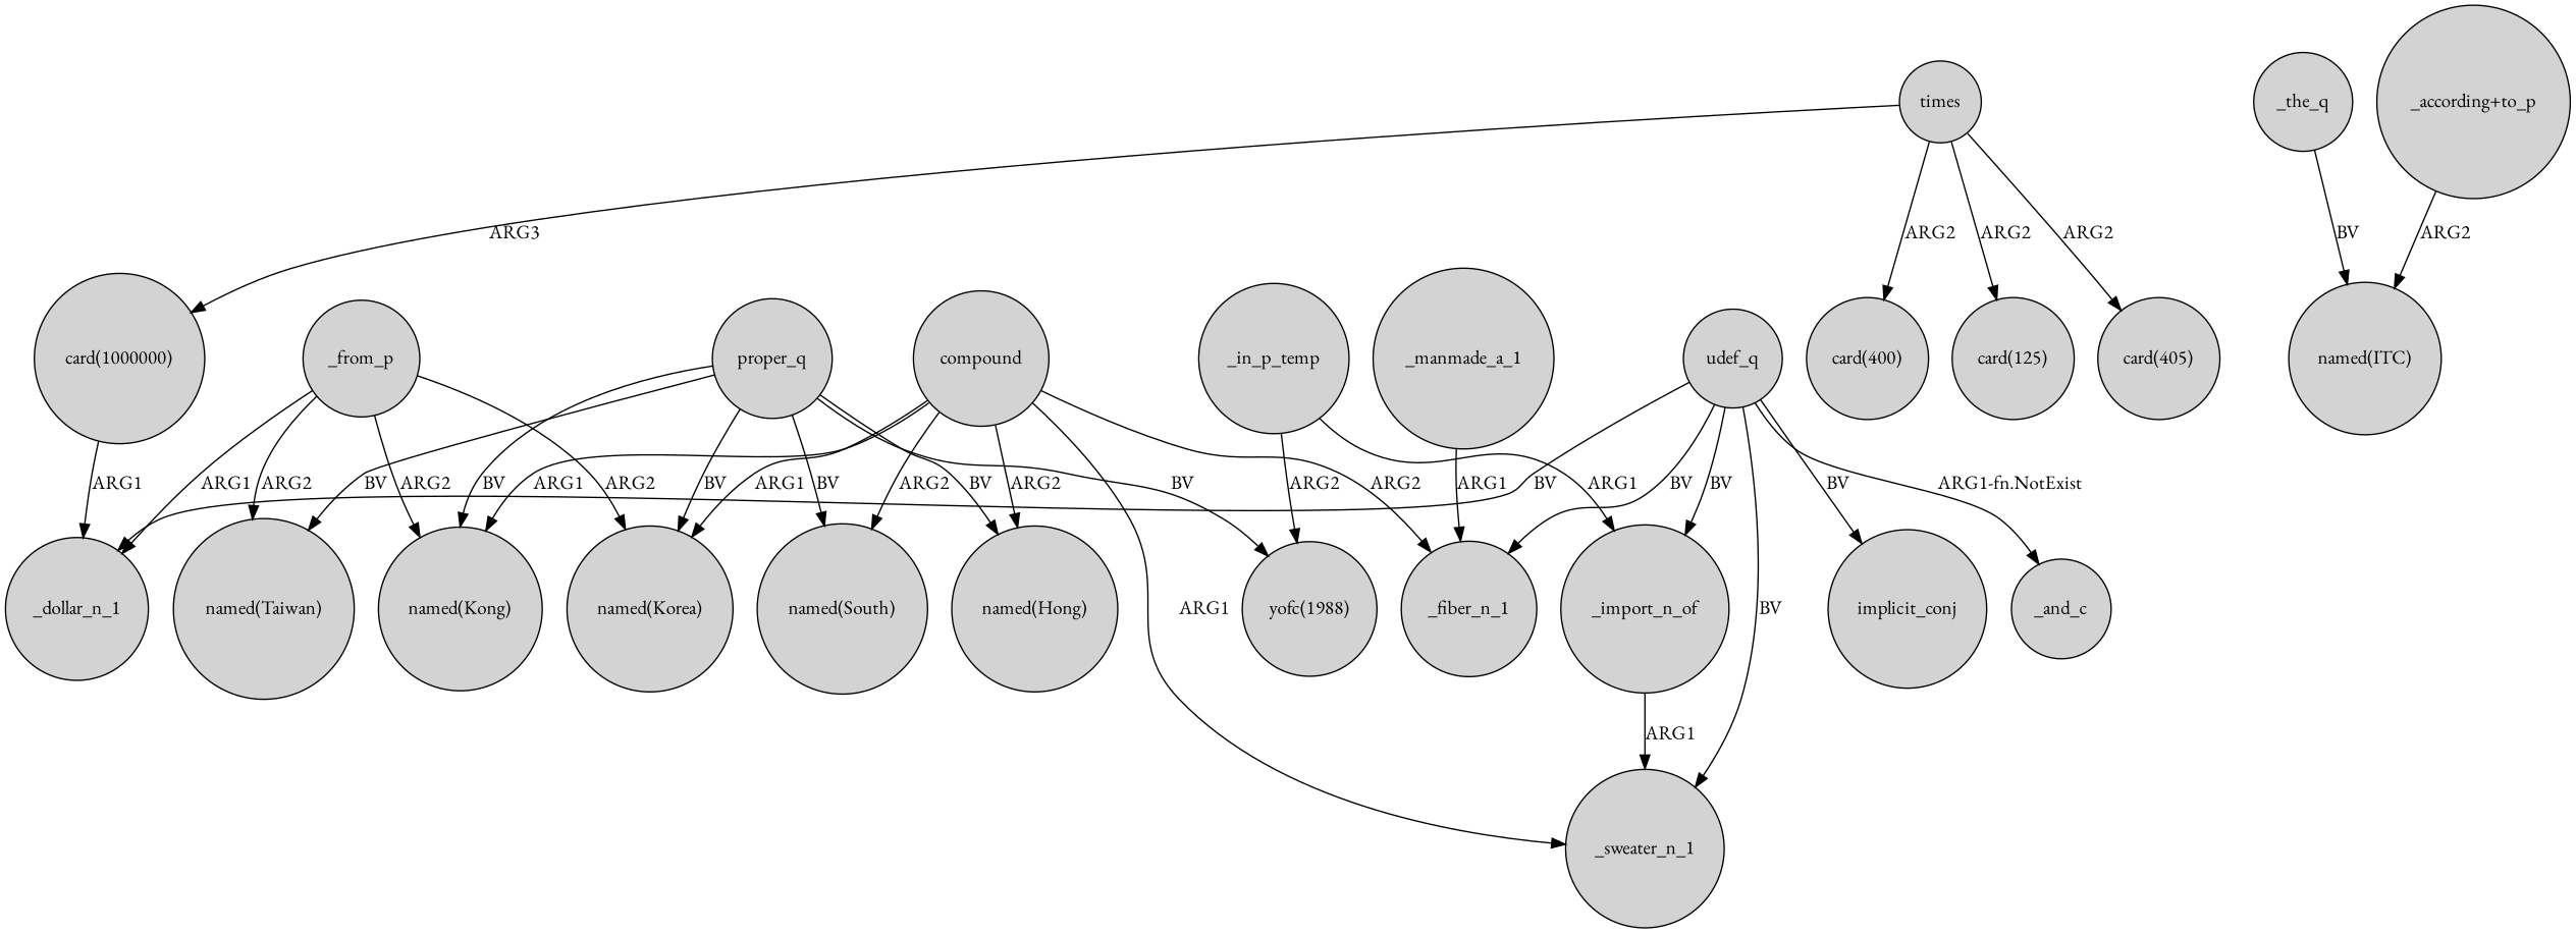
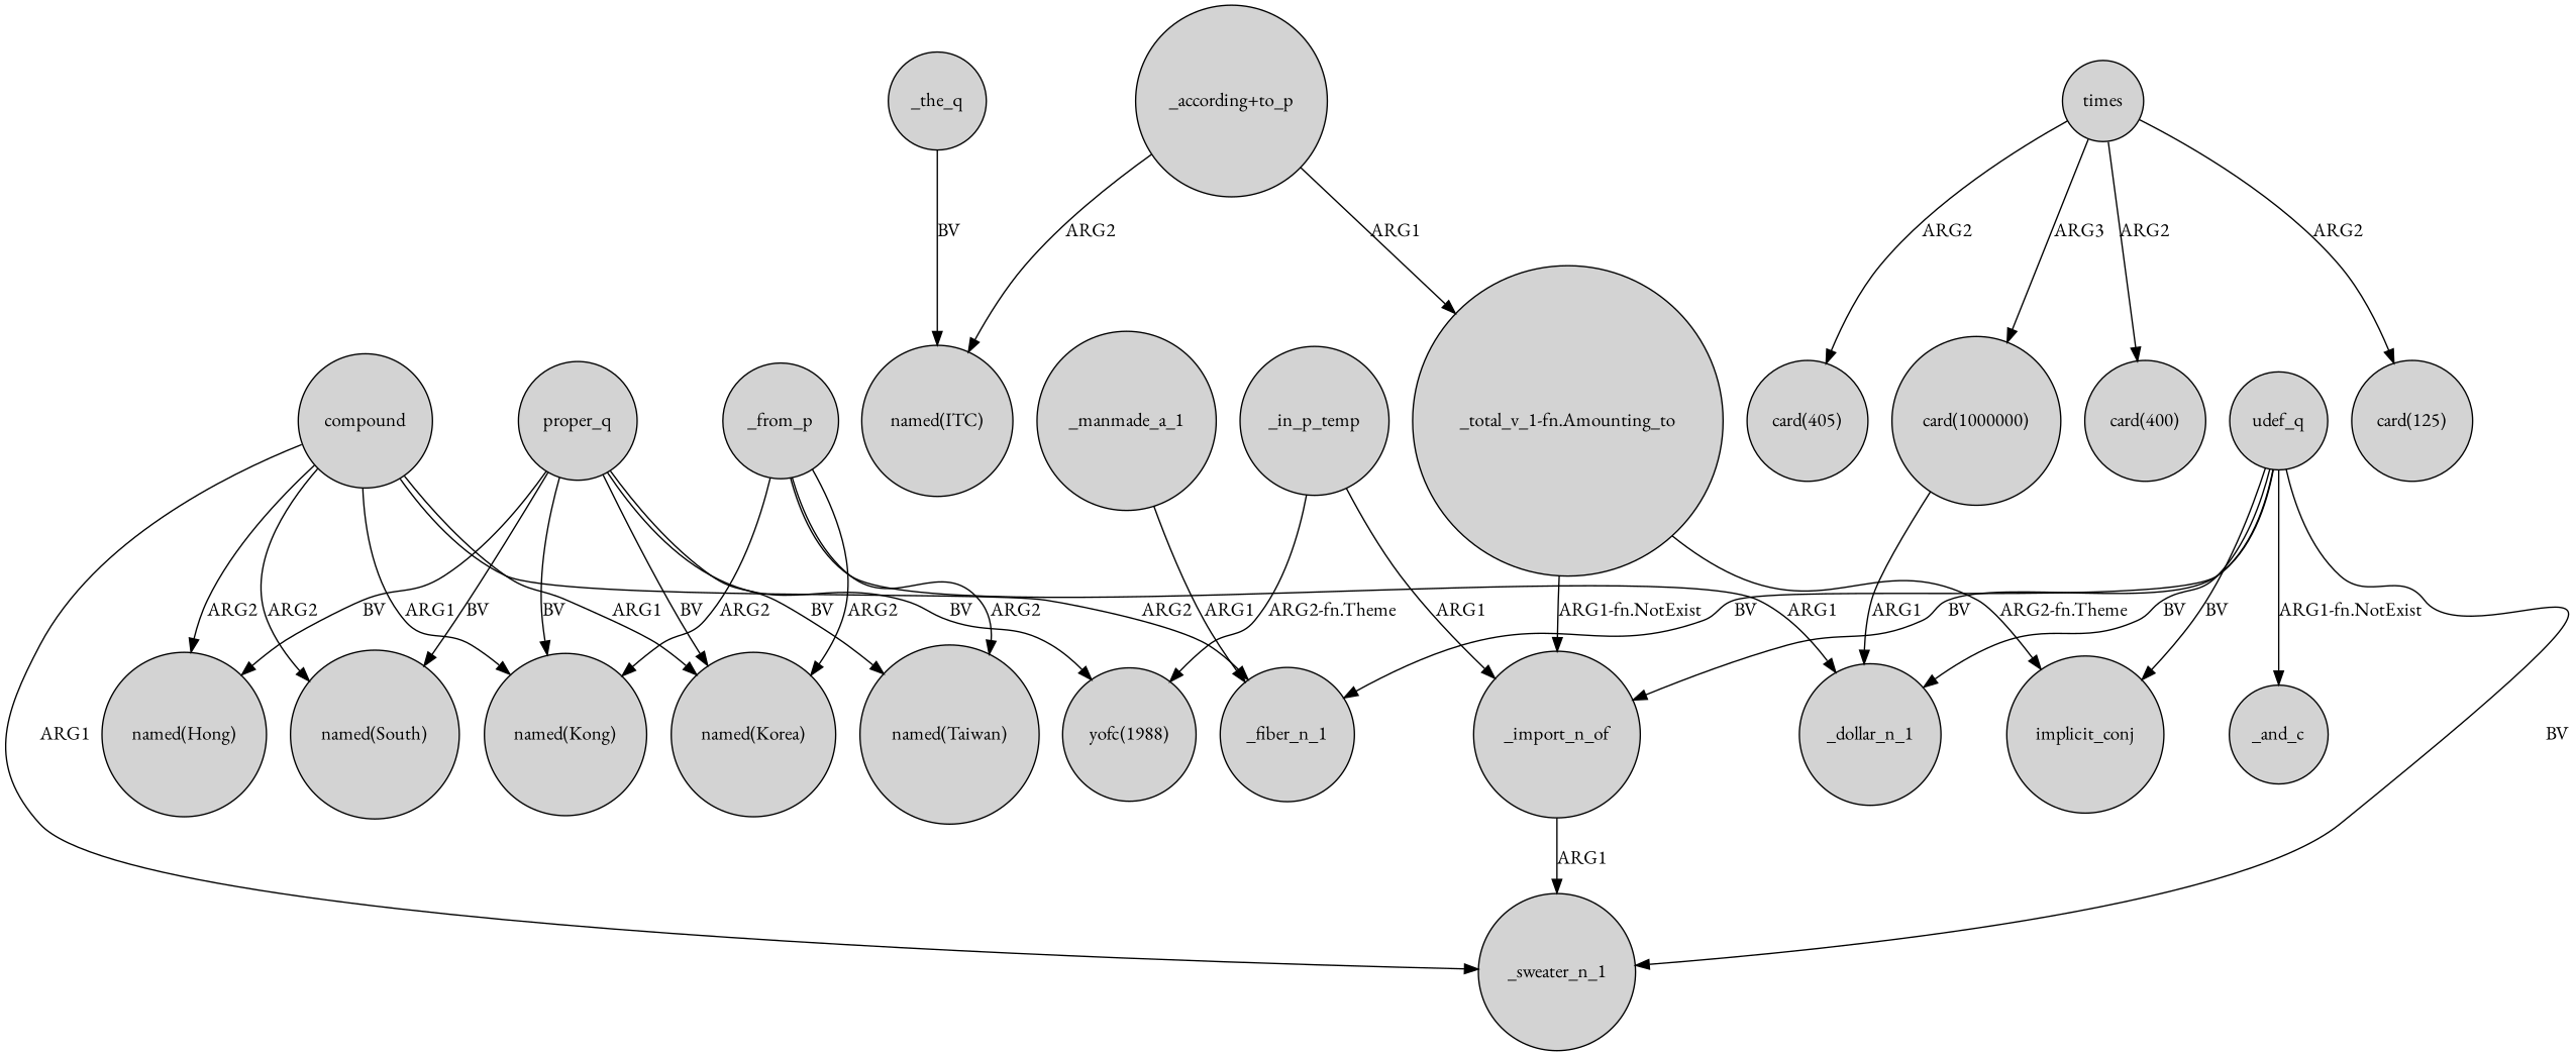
  digraph {
    fontname="EB Garamond"
    node [fontname="EB Garamond" shape=circle style=filled]
    edge [fontname="EB Garamond"]
    "card(1000000)"
    _dollar_n_1
    compound
    "named(South)"
    _fiber_n_1
    "named(Korea)"
    "named(Hong)"
    "named(Kong)"
    _sweater_n_1
+   "_total_v_1-fn.Amounting_to"
    _import_n_of
    implicit_conj
    _from_p
    "named(Taiwan)"
    _manmade_a_1
    times
    "card(400)"
    "card(125)"
    "card(405)"
    udef_q
    _and_c
    _the_q
    "named(ITC)"
    "_according+to_p"
    proper_q
    "yofc(1988)"
    _in_p_temp
    "card(1000000)" -> _dollar_n_1 [label=ARG1]
    compound -> "named(South)" [label=ARG2]
    compound -> _fiber_n_1 [label=ARG2]
    compound -> "named(Korea)" [label=ARG1]
    compound -> "named(Hong)" [label=ARG2]
    compound -> "named(Kong)" [label=ARG1]
    compound -> _sweater_n_1 [label=ARG1]
+   "_total_v_1-fn.Amounting_to" -> _import_n_of [label="ARG1-fn.NotExist"]
+   "_total_v_1-fn.Amounting_to" -> implicit_conj [label="ARG2-fn.Theme"]
    _import_n_of -> _sweater_n_1 [label=ARG1]
    _from_p -> _dollar_n_1 [label=ARG1]
    _from_p -> "named(Korea)" [label=ARG2]
    _from_p -> "named(Kong)" [label=ARG2]
    _from_p -> "named(Taiwan)" [label=ARG2]
    _manmade_a_1 -> _fiber_n_1 [label=ARG1]
    times -> "card(1000000)" [label=ARG3]
    times -> "card(400)" [label=ARG2]
    times -> "card(125)" [label=ARG2]
    times -> "card(405)" [label=ARG2]
    udef_q -> _dollar_n_1 [label=BV]
    udef_q -> _fiber_n_1 [label=BV]
    udef_q -> _sweater_n_1 [label=BV]
    udef_q -> _import_n_of [label=BV]
    udef_q -> implicit_conj [label=BV]
    udef_q -> _and_c [label="ARG1-fn.NotExist"]
    _the_q -> "named(ITC)" [label=BV]
+   "_according+to_p" -> "_total_v_1-fn.Amounting_to" [label=ARG1]
    "_according+to_p" -> "named(ITC)" [label=ARG2]
    proper_q -> "named(South)" [label=BV]
    proper_q -> "named(Korea)" [label=BV]
    proper_q -> "named(Hong)" [label=BV]
    proper_q -> "named(Kong)" [label=BV]
    proper_q -> "named(Taiwan)" [label=BV]
    proper_q -> "yofc(1988)" [label=BV]
    _in_p_temp -> _import_n_of [label=ARG1]
-   _in_p_temp -> "yofc(1988)" [label=ARG2]
+   _in_p_temp -> "yofc(1988)" [label="ARG2-fn.Theme"]
  }
